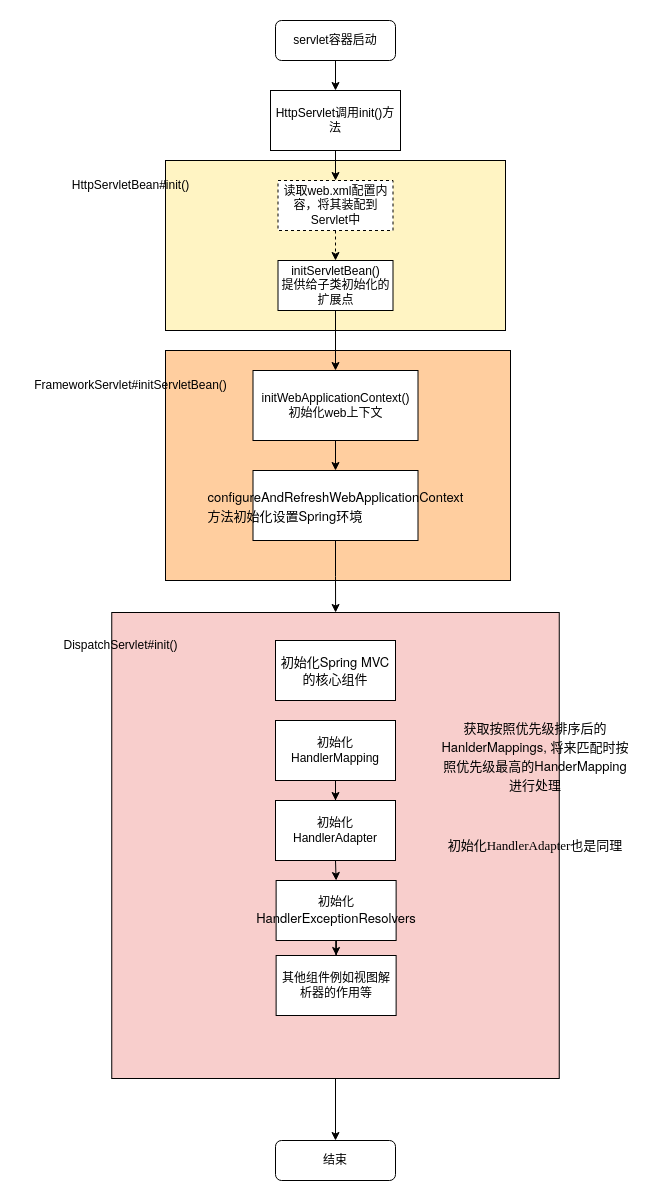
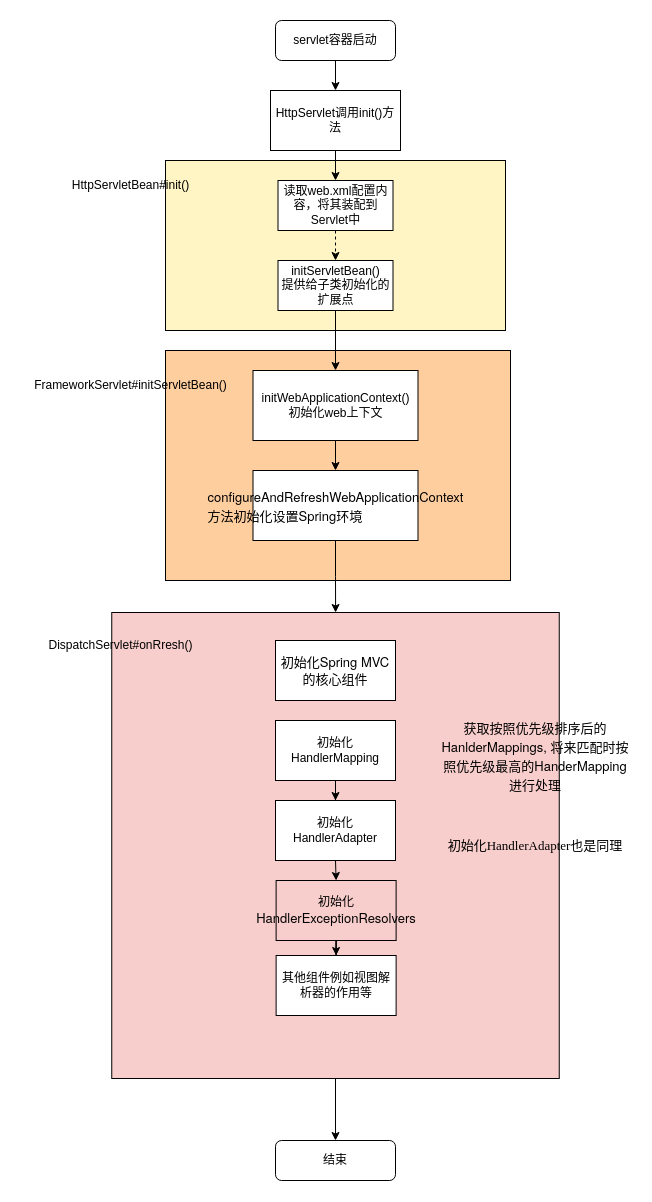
  <mxCell id="0" />
  <mxCell id="1" parent="0" />
  <mxCell id="2" style="edgeStyle=orthogonalEdgeStyle;rounded=0;orthogonalLoop=1;jettySize=auto;html=1;exitX=0.5;exitY=1;exitDx=0;exitDy=0;" edge="1" parent="1" source="3" target="8"><mxGeometry relative="1" as="geometry" /></mxCell>
  <mxCell id="3" value="" style="rounded=0;whiteSpace=wrap;html=1;fillColor=#F8CECC;" vertex="1" parent="1"><mxGeometry x="111.25" y="612" width="447.5" height="466" as="geometry" /></mxCell>
  <mxCell id="4" value="" style="rounded=0;whiteSpace=wrap;html=1;fillColor=#FFCE9F;" parent="1" vertex="1"><mxGeometry x="165" y="350" width="345" height="230" as="geometry" /></mxCell>
  <mxCell id="5" value="" style="rounded=0;whiteSpace=wrap;html=1;fillColor=#FFF4C3;" parent="1" vertex="1"><mxGeometry x="165" y="160" width="340" height="170" as="geometry" /></mxCell>
  <mxCell id="6" style="edgeStyle=orthogonalEdgeStyle;rounded=0;orthogonalLoop=1;jettySize=auto;html=1;exitX=0.5;exitY=1;exitDx=0;exitDy=0;entryX=0.5;entryY=0;entryDx=0;entryDy=0;" parent="1" source="7" target="10" edge="1"><mxGeometry relative="1" as="geometry" /></mxCell>
  <mxCell id="7" value="servlet容器启动" style="rounded=1;whiteSpace=wrap;html=1;fontSize=12;glass=0;strokeWidth=1;shadow=0;" parent="1" vertex="1"><mxGeometry x="275" y="20" width="120" height="40" as="geometry" /></mxCell>
  <mxCell id="8" value="结束" style="rounded=1;whiteSpace=wrap;html=1;fontSize=12;glass=0;strokeWidth=1;shadow=0;" parent="1" vertex="1"><mxGeometry x="275" y="1140" width="120" height="40" as="geometry" /></mxCell>
  <mxCell id="9" style="edgeStyle=orthogonalEdgeStyle;rounded=0;orthogonalLoop=1;jettySize=auto;html=1;exitX=0.5;exitY=1;exitDx=0;exitDy=0;" parent="1" source="10" target="14" edge="1"><mxGeometry relative="1" as="geometry" /></mxCell>
  <mxCell id="10" value="HttpServlet调用init()方法" style="rounded=0;whiteSpace=wrap;html=1;" parent="1" vertex="1"><mxGeometry x="270" y="90" width="130" height="60" as="geometry" /></mxCell>
  <mxCell id="11" style="edgeStyle=orthogonalEdgeStyle;rounded=0;orthogonalLoop=1;jettySize=auto;html=1;exitX=0.5;exitY=1;exitDx=0;exitDy=0;entryX=0.5;entryY=0;entryDx=0;entryDy=0;" parent="1" source="12" target="16" edge="1"><mxGeometry relative="1" as="geometry" /></mxCell>
  <mxCell id="12" value="initServletBean()&lt;br&gt;提供给子类初始化的扩展点" style="whiteSpace=wrap;html=1;rounded=0;" parent="1" vertex="1"><mxGeometry x="277.5" y="260" width="115" height="50" as="geometry" /></mxCell>
  <mxCell id="13" style="edgeStyle=orthogonalEdgeStyle;rounded=0;orthogonalLoop=1;jettySize=auto;html=1;exitX=0.5;exitY=1;exitDx=0;exitDy=0;entryX=0.5;entryY=0;entryDx=0;entryDy=0;dashed=1;" parent="1" source="14" target="12" edge="1"><mxGeometry relative="1" as="geometry" /></mxCell>
- <mxCell id="14" value="读取web.xml配置内容，将其装配到Servlet中" style="whiteSpace=wrap;html=1;rounded=0;dashed=1;" parent="1" vertex="1"><mxGeometry x="277.5" y="180" width="115" height="50" as="geometry" /></mxCell>
+ <mxCell id="14" value="读取web.xml配置内容，将其装配到Servlet中" style="whiteSpace=wrap;html=1;rounded=0;" parent="1" vertex="1"><mxGeometry x="277.5" y="180" width="115" height="50" as="geometry" /></mxCell>
  <mxCell id="15" value="" style="edgeStyle=orthogonalEdgeStyle;rounded=0;orthogonalLoop=1;jettySize=auto;html=1;" edge="1" parent="1" source="16" target="20"><mxGeometry relative="1" as="geometry" /></mxCell>
  <mxCell id="16" value="initWebApplicationContext()&lt;div&gt;初始化web上下文&lt;/div&gt;" style="whiteSpace=wrap;html=1;rounded=0;" parent="1" vertex="1"><mxGeometry x="252.5" y="370" width="165" height="70" as="geometry" /></mxCell>
  <mxCell id="17" value="HttpServletBean#init()" style="text;html=1;align=center;verticalAlign=middle;resizable=0;points=[];autosize=1;strokeColor=none;fillColor=none;" parent="1" vertex="1"><mxGeometry x="60" y="170" width="140" height="30" as="geometry" /></mxCell>
  <mxCell id="18" value="FrameworkServlet#&lt;span style=&quot;text-wrap: wrap;&quot;&gt;initServletBean()&lt;/span&gt;" style="text;html=1;align=center;verticalAlign=middle;resizable=0;points=[];autosize=1;strokeColor=none;fillColor=none;" parent="1" vertex="1"><mxGeometry x="20" y="370" width="220" height="30" as="geometry" /></mxCell>
  <mxCell id="19" value="" style="edgeStyle=orthogonalEdgeStyle;rounded=0;orthogonalLoop=1;jettySize=auto;html=1;" edge="1" parent="1" source="20" target="3"><mxGeometry relative="1" as="geometry" /></mxCell>
  <mxCell id="20" value="&lt;p style=&quot;margin: 0px; font-variant-numeric: normal; font-variant-east-asian: normal; font-variant-alternates: normal; font-kerning: auto; font-optical-sizing: auto; font-feature-settings: normal; font-variation-settings: normal; font-variant-position: normal; font-stretch: normal; font-size: 13px; line-height: normal; font-family: &amp;quot;Helvetica Neue&amp;quot;; text-align: start;&quot; class=&quot;p1&quot;&gt;configureAndRefreshWebApplicationContext&lt;span style=&quot;font-variant-numeric: normal; font-variant-east-asian: normal; font-variant-alternates: normal; font-kerning: auto; font-optical-sizing: auto; font-feature-settings: normal; font-variation-settings: normal; font-variant-position: normal; font-stretch: normal; line-height: normal; font-family: &amp;quot;PingFang SC&amp;quot;;&quot; class=&quot;s1&quot;&gt;方法初始化设置&lt;/span&gt;Spring&lt;span style=&quot;font-variant-numeric: normal; font-variant-east-asian: normal; font-variant-alternates: normal; font-kerning: auto; font-optical-sizing: auto; font-feature-settings: normal; font-variation-settings: normal; font-variant-position: normal; font-stretch: normal; line-height: normal; font-family: &amp;quot;PingFang SC&amp;quot;;&quot; class=&quot;s1&quot;&gt;环境&lt;/span&gt;&lt;/p&gt;" style="whiteSpace=wrap;html=1;rounded=0;" vertex="1" parent="1"><mxGeometry x="252.5" y="470" width="165" height="70" as="geometry" /></mxCell>
- <mxCell id="21" value="DispatchServlet#init()" style="text;html=1;align=center;verticalAlign=middle;resizable=0;points=[];autosize=1;strokeColor=none;fillColor=none;" vertex="1" parent="1"><mxGeometry x="35" y="630" width="170" height="30" as="geometry" /></mxCell>
+ <mxCell id="21" value="DispatchServlet#onRresh()" style="text;html=1;align=center;verticalAlign=middle;resizable=0;points=[];autosize=1;strokeColor=none;fillColor=none;" vertex="1" parent="1"><mxGeometry x="35" y="630" width="170" height="30" as="geometry" /></mxCell>
  <mxCell id="22" value="&lt;span style=&quot;font-family: &amp;quot;Helvetica Neue&amp;quot;; font-size: 13px; text-align: start;&quot;&gt;初始化Spring MVC的核心组件&lt;/span&gt;" style="rounded=0;whiteSpace=wrap;html=1;" vertex="1" parent="1"><mxGeometry x="275" y="640" width="120" height="60" as="geometry" /></mxCell>
  <mxCell id="23" style="edgeStyle=orthogonalEdgeStyle;rounded=0;orthogonalLoop=1;jettySize=auto;html=1;exitX=0.5;exitY=1;exitDx=0;exitDy=0;" edge="1" parent="1" source="24" target="26"><mxGeometry relative="1" as="geometry" /></mxCell>
  <mxCell id="24" value="初始化HandlerMapping" style="whiteSpace=wrap;html=1;rounded=0;" vertex="1" parent="1"><mxGeometry x="275" y="720" width="120" height="60" as="geometry" /></mxCell>
  <mxCell id="25" style="edgeStyle=orthogonalEdgeStyle;rounded=0;orthogonalLoop=1;jettySize=auto;html=1;exitX=0.5;exitY=1;exitDx=0;exitDy=0;entryX=0.5;entryY=0;entryDx=0;entryDy=0;" edge="1" parent="1" source="26" target="28"><mxGeometry relative="1" as="geometry" /></mxCell>
  <mxCell id="26" value="初始化HandlerAdapter" style="whiteSpace=wrap;html=1;rounded=0;" vertex="1" parent="1"><mxGeometry x="275" y="800" width="120" height="60" as="geometry" /></mxCell>
  <mxCell id="27" value="" style="edgeStyle=orthogonalEdgeStyle;rounded=0;orthogonalLoop=1;jettySize=auto;html=1;" edge="1" parent="1" source="28" target="29"><mxGeometry relative="1" as="geometry" /></mxCell>
- <mxCell id="28" value="初始化&lt;span style=&quot;font-family: &amp;quot;Helvetica Neue&amp;quot;; font-size: 13px; text-align: start; background-color: initial;&quot;&gt;HandlerExceptionResolvers&lt;/span&gt;" style="whiteSpace=wrap;html=1;rounded=0;" vertex="1" parent="1"><mxGeometry x="275.62" y="880" width="120" height="60" as="geometry" /></mxCell>
+ <mxCell id="28" value="初始化&lt;span style=&quot;font-family: &amp;quot;Helvetica Neue&amp;quot;; font-size: 13px; text-align: start; background-color: initial;&quot;&gt;HandlerExceptionResolvers&lt;/span&gt;" style="whiteSpace=wrap;html=1;rounded=0;fillColor=#f8cecc;" vertex="1" parent="1"><mxGeometry x="275.62" y="880" width="120" height="60" as="geometry" /></mxCell>
  <mxCell id="29" value="其他组件例如视图解析器的作用等" style="whiteSpace=wrap;html=1;rounded=0;" vertex="1" parent="1"><mxGeometry x="275.62" y="955" width="120" height="60" as="geometry" /></mxCell>
  <mxCell id="30" value="&lt;span style=&quot;font-variant-numeric: normal; font-variant-east-asian: normal; font-variant-alternates: normal; font-kerning: auto; font-optical-sizing: auto; font-feature-settings: normal; font-variation-settings: normal; font-variant-position: normal; font-stretch: normal; font-size: 13px; line-height: normal; font-family: &amp;quot;PingFang SC&amp;quot;; text-align: start;&quot; class=&quot;s1&quot;&gt;获取按照优先级排序后的&lt;/span&gt;&lt;span style=&quot;font-family: &amp;quot;Helvetica Neue&amp;quot;; font-size: 13px; text-align: start;&quot;&gt;HanlderMappings,&amp;nbsp;&lt;/span&gt;&lt;span style=&quot;font-variant-numeric: normal; font-variant-east-asian: normal; font-variant-alternates: normal; font-kerning: auto; font-optical-sizing: auto; font-feature-settings: normal; font-variation-settings: normal; font-variant-position: normal; font-stretch: normal; font-size: 13px; line-height: normal; font-family: &amp;quot;PingFang SC&amp;quot;; text-align: start;&quot; class=&quot;s1&quot;&gt;将来匹配时按照优先级最高的&lt;/span&gt;&lt;span style=&quot;font-family: &amp;quot;Helvetica Neue&amp;quot;; font-size: 13px; text-align: start;&quot;&gt;HanderMapping&lt;/span&gt;&lt;span style=&quot;font-variant-numeric: normal; font-variant-east-asian: normal; font-variant-alternates: normal; font-kerning: auto; font-optical-sizing: auto; font-feature-settings: normal; font-variation-settings: normal; font-variant-position: normal; font-stretch: normal; font-size: 13px; line-height: normal; font-family: &amp;quot;PingFang SC&amp;quot;; text-align: start;&quot; class=&quot;s1&quot;&gt;进行处理&lt;/span&gt;" style="text;html=1;align=center;verticalAlign=middle;whiteSpace=wrap;rounded=0;" vertex="1" parent="1"><mxGeometry x="440" y="720" width="190" height="70" as="geometry" /></mxCell>
  <mxCell id="31" value="&lt;div style=&quot;text-align: start;&quot;&gt;&lt;span style=&quot;background-color: initial; font-size: 13px;&quot;&gt;&lt;font face=&quot;PingFang SC&quot;&gt;初始化HandlerAdapter也是同理&lt;/font&gt;&lt;/span&gt;&lt;/div&gt;" style="text;html=1;align=center;verticalAlign=middle;whiteSpace=wrap;rounded=0;" vertex="1" parent="1"><mxGeometry x="440" y="810" width="190" height="70" as="geometry" /></mxCell>
